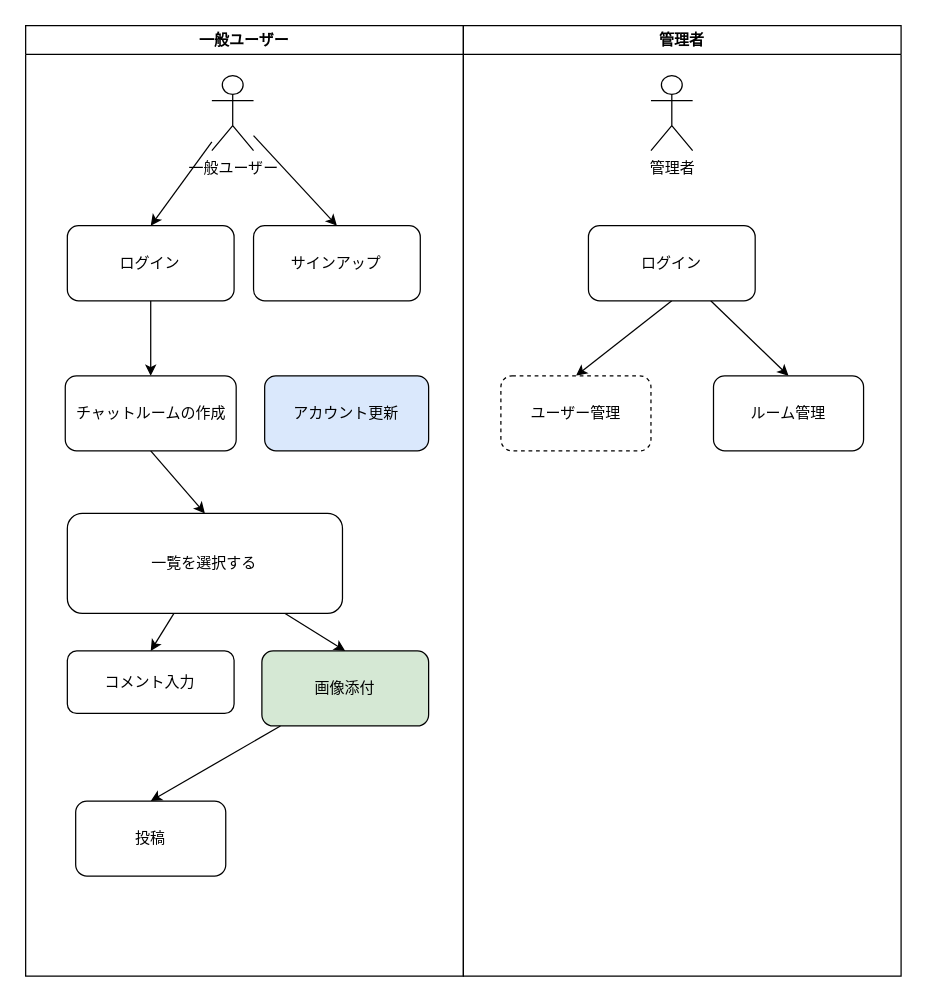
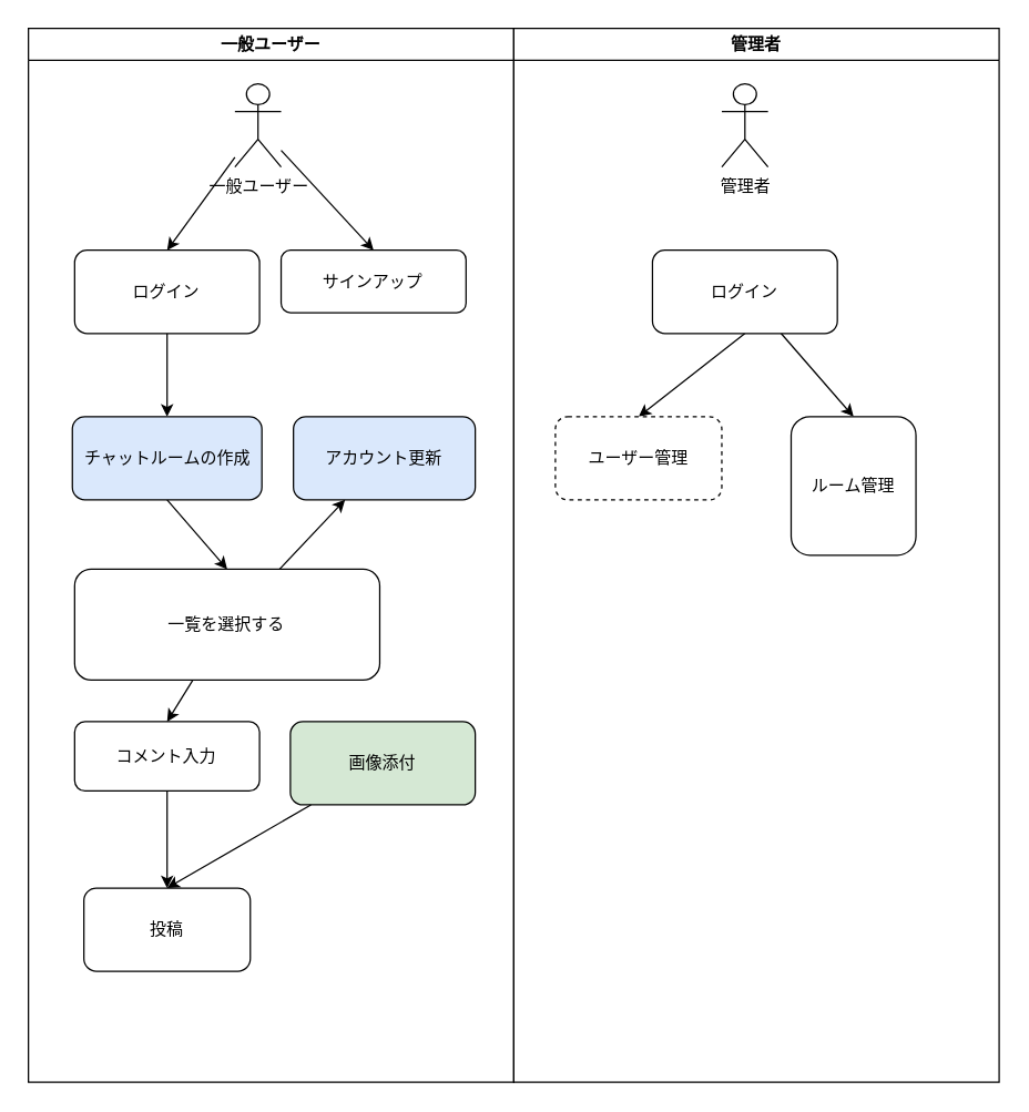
  <mxCell id="0" />
  <mxCell id="1" parent="0" />
  <mxCell id="2" value="" style="group" vertex="1" connectable="0" parent="1"><mxGeometry x="20" y="20" width="700" height="760" as="geometry" /></mxCell>
  <mxCell id="3" value="一般ユーザー" style="swimlane;whiteSpace=wrap;html=1;" vertex="1" parent="2"><mxGeometry width="350.0" height="760.0" as="geometry" /></mxCell>
  <mxCell id="4" style="edgeStyle=none;html=1;entryX=0.5;entryY=0;entryDx=0;entryDy=0;" edge="1" parent="3" source="6" target="8"><mxGeometry relative="1" as="geometry" /></mxCell>
  <mxCell id="5" style="edgeStyle=none;html=1;entryX=0.5;entryY=0;entryDx=0;entryDy=0;" edge="1" parent="3" source="6" target="9"><mxGeometry relative="1" as="geometry" /></mxCell>
  <mxCell id="6" value="一般ユーザー" style="shape=umlActor;verticalLabelPosition=bottom;verticalAlign=top;html=1;outlineConnect=0;" vertex="1" parent="3"><mxGeometry x="148.889" y="40" width="33.333" height="60" as="geometry" /></mxCell>
  <mxCell id="7" style="edgeStyle=none;html=1;exitX=0.5;exitY=1;exitDx=0;exitDy=0;entryX=0.5;entryY=0;entryDx=0;entryDy=0;" edge="1" parent="3" source="8" target="12"><mxGeometry relative="1" as="geometry" /></mxCell>
  <mxCell id="8" value="ログイン" style="rounded=1;whiteSpace=wrap;html=1;" vertex="1" parent="3"><mxGeometry x="33.333" y="160" width="133.333" height="60" as="geometry" /></mxCell>
- <mxCell id="9" value="サインアップ" style="rounded=1;whiteSpace=wrap;html=1;" vertex="1" parent="3"><mxGeometry x="182.222" y="160" width="133.333" height="60" as="geometry" /></mxCell>
+ <mxCell id="9" value="サインアップ" style="rounded=1;whiteSpace=wrap;html=1;" vertex="1" parent="3"><mxGeometry x="182.222" y="160" width="133.333" height="45" as="geometry" /></mxCell>
  <mxCell id="10" value="アカウント更新" style="rounded=1;whiteSpace=wrap;html=1;fillColor=#dae8fc;" vertex="1" parent="3"><mxGeometry x="191.11" y="280" width="131.11" height="60" as="geometry" /></mxCell>
  <mxCell id="11" style="edgeStyle=none;html=1;exitX=0.5;exitY=1;exitDx=0;exitDy=0;entryX=0.5;entryY=0;entryDx=0;entryDy=0;" edge="1" parent="3" source="12" target="16"><mxGeometry relative="1" as="geometry" /></mxCell>
- <mxCell id="12" value="チャットルームの作成" style="rounded=1;whiteSpace=wrap;html=1;" vertex="1" parent="3"><mxGeometry x="31.67" y="280" width="136.67" height="60" as="geometry" /></mxCell>
+ <mxCell id="12" value="チャットルームの作成" style="rounded=1;whiteSpace=wrap;html=1;fillColor=#dae8fc;" vertex="1" parent="3"><mxGeometry x="31.67" y="280" width="136.67" height="60" as="geometry" /></mxCell>
  <mxCell id="13" value="コメント入力" style="rounded=1;whiteSpace=wrap;html=1;" vertex="1" parent="3"><mxGeometry x="33.333" y="500" width="133.333" height="50" as="geometry" /></mxCell>
  <mxCell id="14" style="edgeStyle=none;html=1;entryX=0.5;entryY=0;entryDx=0;entryDy=0;" edge="1" parent="3" source="16" target="13"><mxGeometry relative="1" as="geometry" /></mxCell>
- <mxCell id="15" style="edgeStyle=none;html=1;entryX=0.5;entryY=0;entryDx=0;entryDy=0;" edge="1" parent="3" source="16" target="17"><mxGeometry relative="1" as="geometry" /></mxCell>
+ <mxCell id="15" style="edgeStyle=none;html=1;" edge="1" parent="3" source="16" target="10"><mxGeometry relative="1" as="geometry" /></mxCell>
  <mxCell id="16" value="一覧を選択する" style="rounded=1;whiteSpace=wrap;html=1;" vertex="1" parent="3"><mxGeometry x="33.333" y="390" width="220" height="80" as="geometry" /></mxCell>
  <mxCell id="17" value="画像添付" style="rounded=1;whiteSpace=wrap;html=1;fillColor=#d5e8d4;" vertex="1" parent="3"><mxGeometry x="188.889" y="500" width="133.333" height="60" as="geometry" /></mxCell>
  <mxCell id="18" value="投稿" style="rounded=1;whiteSpace=wrap;html=1;" vertex="1" parent="3"><mxGeometry x="40" y="620" width="120" height="60" as="geometry" /></mxCell>
+ <mxCell id="19" style="edgeStyle=none;html=1;exitX=0.5;exitY=1;exitDx=0;exitDy=0;" edge="1" parent="3" source="13" target="18"><mxGeometry relative="1" as="geometry" /></mxCell>
  <mxCell id="20" value="管理者" style="swimlane;whiteSpace=wrap;html=1;" vertex="1" parent="2"><mxGeometry x="350.0" width="350.0" height="760.0" as="geometry" /></mxCell>
  <mxCell id="21" value="管理者" style="shape=umlActor;verticalLabelPosition=bottom;verticalAlign=top;html=1;outlineConnect=0;" vertex="1" parent="20"><mxGeometry x="150.0" y="40" width="33.333" height="60" as="geometry" /></mxCell>
  <mxCell id="22" style="edgeStyle=none;html=1;entryX=0.5;entryY=0;entryDx=0;entryDy=0;exitX=0.5;exitY=1;exitDx=0;exitDy=0;" edge="1" parent="20" source="24" target="25"><mxGeometry relative="1" as="geometry"><mxPoint x="230.0" y="250" as="sourcePoint" /></mxGeometry></mxCell>
  <mxCell id="23" style="edgeStyle=none;html=1;entryX=0.5;entryY=0;entryDx=0;entryDy=0;" edge="1" parent="20" source="24" target="26"><mxGeometry relative="1" as="geometry" /></mxCell>
  <mxCell id="24" value="ログイン" style="rounded=1;whiteSpace=wrap;html=1;" vertex="1" parent="20"><mxGeometry x="100.0" y="160" width="133.333" height="60" as="geometry" /></mxCell>
  <mxCell id="25" value="ユーザー管理" style="rounded=1;whiteSpace=wrap;html=1;dashed=1;" vertex="1" parent="20"><mxGeometry x="30.0" y="280" width="120" height="60" as="geometry" /></mxCell>
- <mxCell id="26" value="ルーム管理" style="rounded=1;whiteSpace=wrap;html=1;" vertex="1" parent="20"><mxGeometry x="200.0" y="280" width="120" height="60" as="geometry" /></mxCell>
+ <mxCell id="26" value="ルーム管理" style="rounded=1;whiteSpace=wrap;html=1;" vertex="1" parent="20"><mxGeometry x="200.0" y="280" width="90" height="100" as="geometry" /></mxCell>
  <mxCell id="27" style="edgeStyle=none;html=1;" edge="1" parent="1" source="17"><mxGeometry relative="1" as="geometry"><mxPoint x="120" y="640" as="targetPoint" /></mxGeometry></mxCell>
